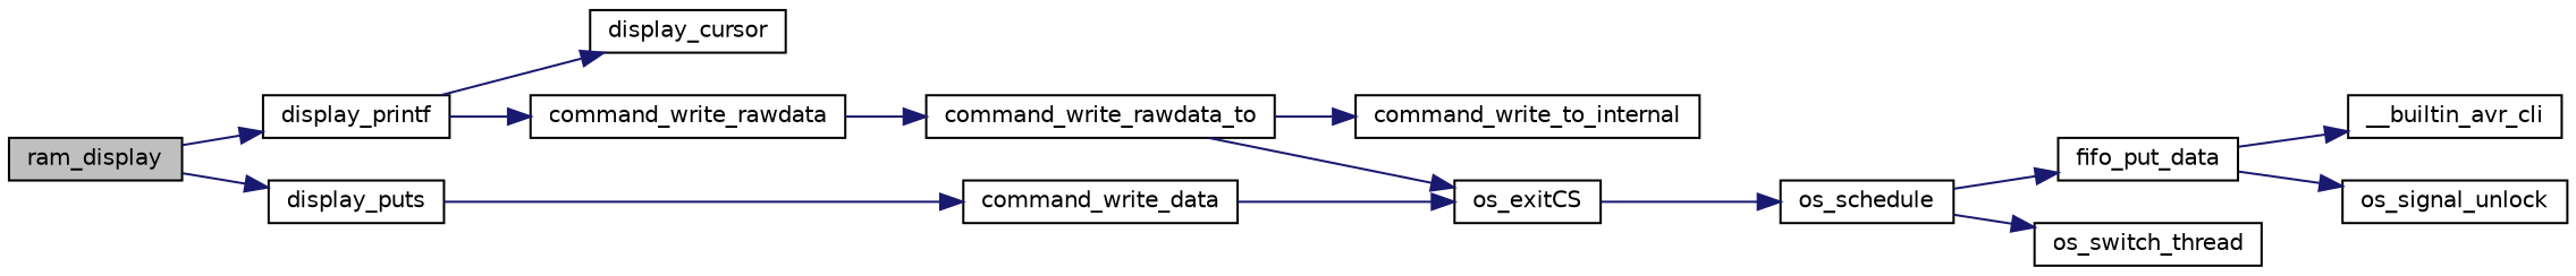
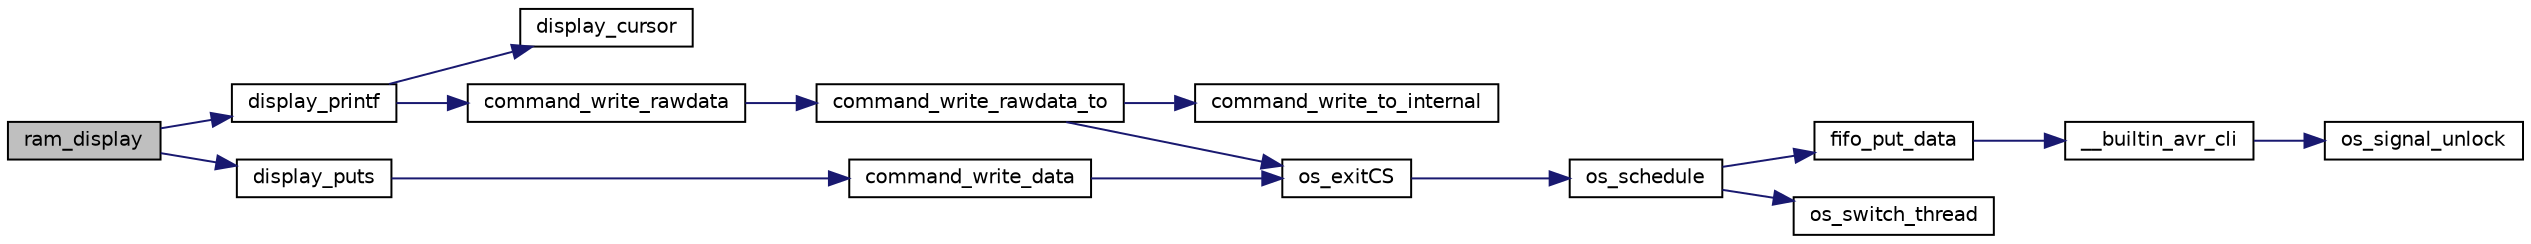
  digraph {
    rankdir=LR
    node [color=black fillcolor=white fontname=Helvetica fontsize=10 shape=record style=filled]
    edge [color=midnightblue fontname=Helvetica fontsize=10 labelfontname=Helvetica labelfontsize=10 style=solid]
    n1 [fillcolor=grey75 fontcolor=black height=0.2 label=ram_display width=0.4]
    n2 [height=0.2 label=display_printf width=0.4]
    n3 [height=0.2 label=display_puts width=0.4]
    n4 [height=0.2 label=display_cursor width=0.4]
    n5 [height=0.2 label=command_write_rawdata width=0.4]
    n6 [height=0.2 label=command_write_data width=0.4]
    n7 [height=0.2 label=command_write_rawdata_to width=0.4]
    n8 [height=0.2 label=command_write_to_internal width=0.4]
    n9 [height=0.2 label=os_exitCS width=0.4]
    n10 [height=0.2 label=os_schedule width=0.4]
    n11 [height=0.2 label=fifo_put_data width=0.4]
    n12 [height=0.2 label=os_switch_thread width=0.4]
    n13 [height=0.2 label=__builtin_avr_cli width=0.4]
    n14 [height=0.2 label=os_signal_unlock width=0.4]
    n1 -> n2
    n1 -> n3
    n2 -> n4
    n2 -> n5
    n3 -> n6
    n5 -> n7
    n6 -> n9
    n7 -> n8
    n7 -> n9
    n9 -> n10
    n10 -> n11
    n10 -> n12
    n11 -> n13
-   n11 -> n14
+   n13 -> n14
  }
